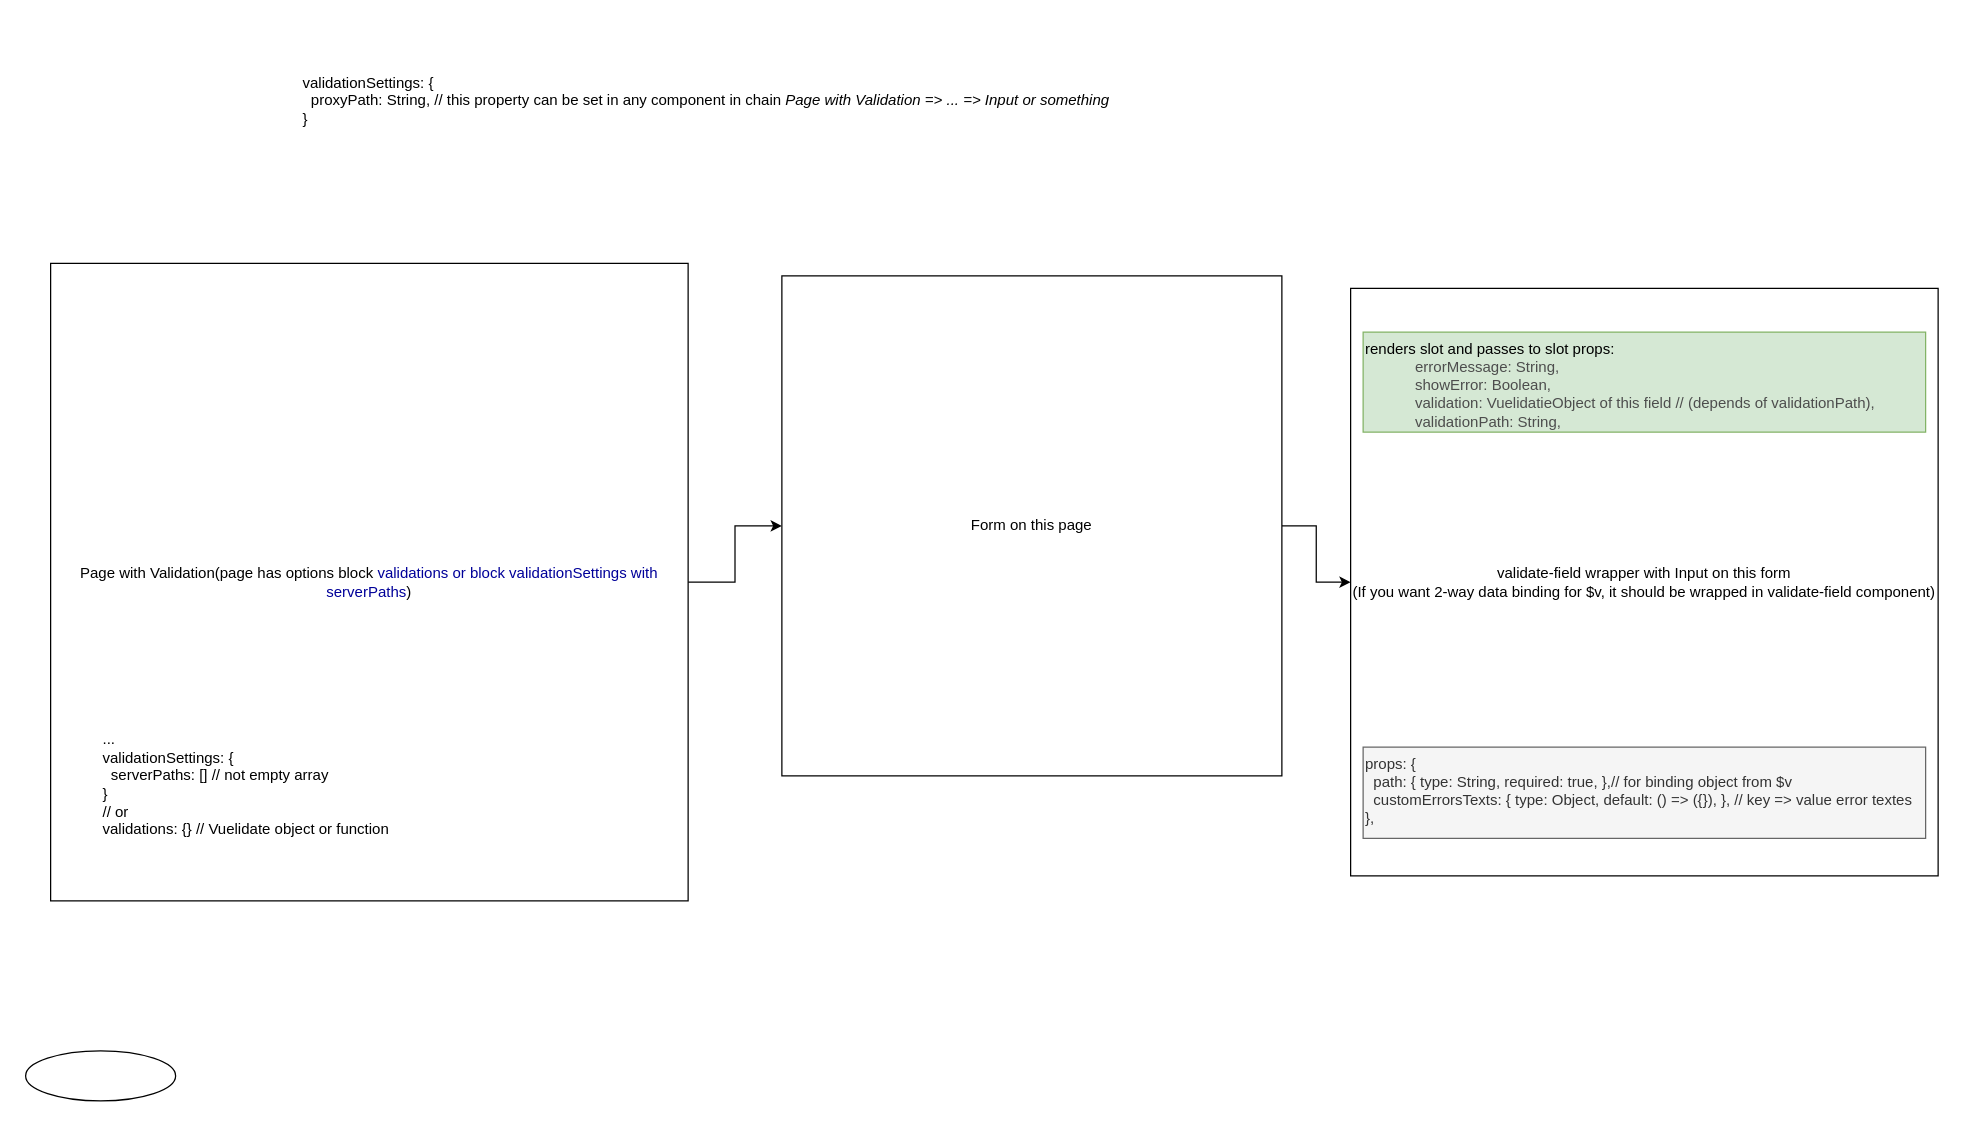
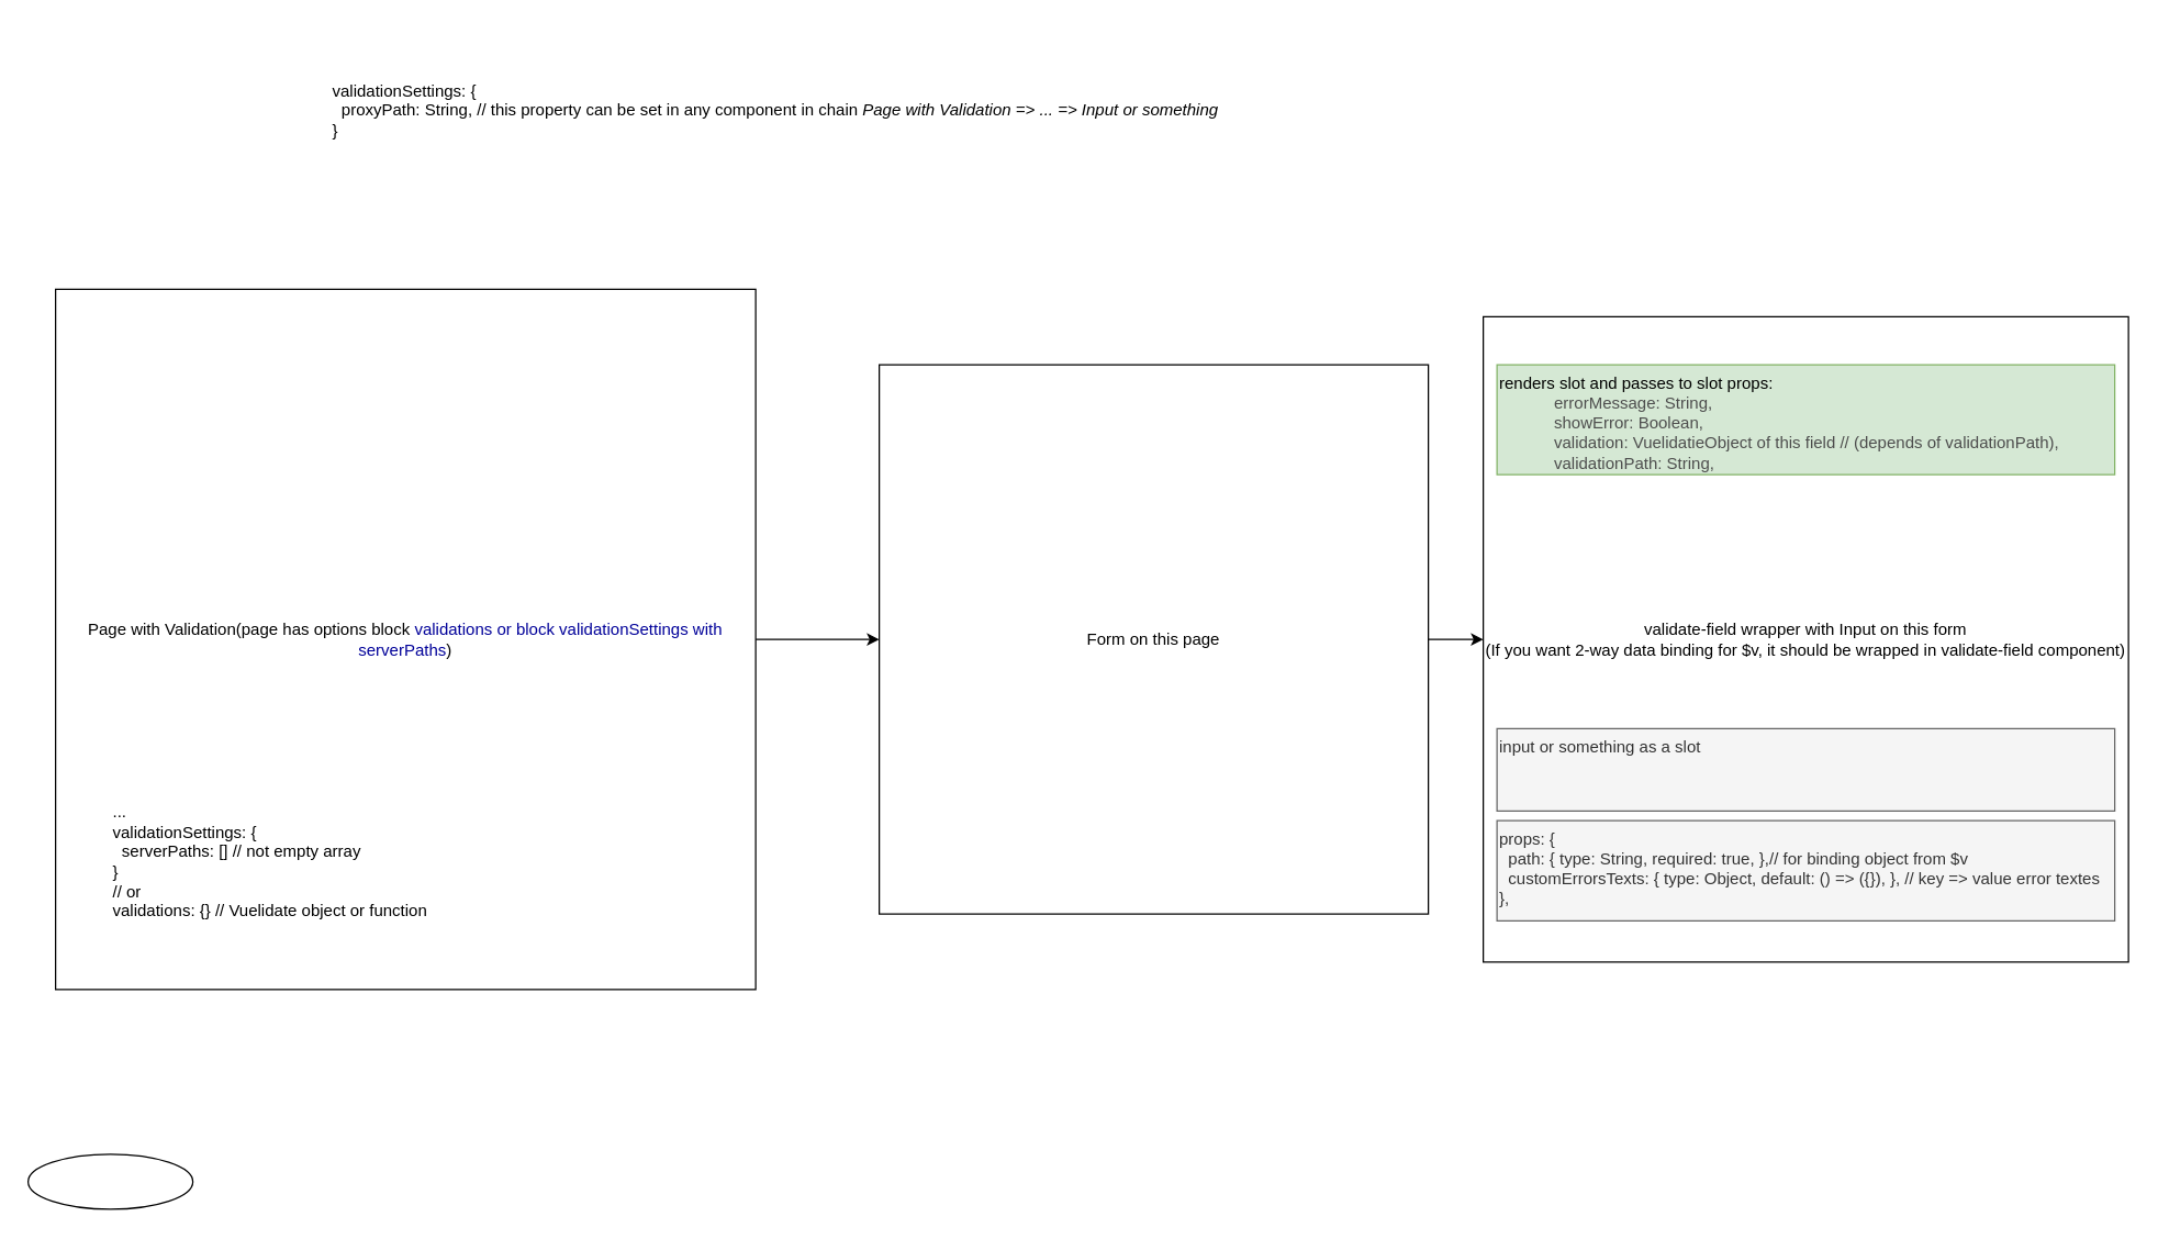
  <mxCell id="0" />
  <mxCell id="1" parent="0" />
  <mxCell id="2" value="" style="edgeStyle=orthogonalEdgeStyle;rounded=0;orthogonalLoop=1;jettySize=auto;html=1;" edge="1" parent="1" source="3" target="5"><mxGeometry relative="1" as="geometry" /></mxCell>
  <mxCell id="3" value="Page with Validation(page has options block &lt;font color=&quot;#000099&quot;&gt;validations or block validationSettings with serverPaths&lt;/font&gt;)" style="whiteSpace=wrap;html=1;aspect=fixed;" vertex="1" parent="1"><mxGeometry x="40" y="210" width="510" height="510" as="geometry" /></mxCell>
  <mxCell id="4" value="" style="edgeStyle=orthogonalEdgeStyle;rounded=0;orthogonalLoop=1;jettySize=auto;html=1;" edge="1" parent="1" source="5" target="6"><mxGeometry relative="1" as="geometry" /></mxCell>
- <mxCell id="5" value="Form on this page" style="whiteSpace=wrap;html=1;aspect=fixed;" vertex="1" parent="1"><mxGeometry x="625" y="220" width="400" height="400" as="geometry" /></mxCell>
+ <mxCell id="5" value="Form on this page" style="whiteSpace=wrap;html=1;aspect=fixed;" vertex="1" parent="1"><mxGeometry x="640" y="265" width="400" height="400" as="geometry" /></mxCell>
  <mxCell id="6" value="validate-field wrapper with Input on this form&lt;br&gt;(If you want 2-way data binding for $v, it should be wrapped in validate-field component)" style="whiteSpace=wrap;html=1;aspect=fixed;" vertex="1" parent="1"><mxGeometry x="1080" y="230" width="470" height="470" as="geometry" /></mxCell>
  <mxCell id="7" value="...&lt;br&gt;validationSettings: {&lt;br&gt;&amp;nbsp; serverPaths: [] // not empty array&lt;br&gt;}&lt;br&gt;// or&lt;br&gt;validations: {} // Vuelidate object or function" style="text;html=1;strokeColor=none;fillColor=none;align=left;verticalAlign=middle;whiteSpace=wrap;rounded=0;" vertex="1" parent="1"><mxGeometry x="80" y="574" width="280" height="106" as="geometry" /></mxCell>
  <mxCell id="8" value="props: {&lt;br&gt;&amp;nbsp; path: { type: String, required: true, },// for binding object from $v&lt;br&gt;&amp;nbsp; customErrorsTexts: { type: Object, default: () =&amp;gt; ({}), }, // key =&amp;gt; value error textes&lt;br&gt;}," style="text;html=1;fillColor=#f5f5f5;strokeColor=#666666;fontColor=#333333;" vertex="1" parent="1"><mxGeometry x="1090" y="597" width="450" height="73" as="geometry" /></mxCell>
+ <mxCell id="9" value="input or something as a slot" style="text;html=1;fillColor=#f5f5f5;strokeColor=#666666;fontColor=#333333;" vertex="1" parent="1"><mxGeometry x="1090" y="530" width="450" height="60" as="geometry" /></mxCell>
  <mxCell id="10" value="renders slot and passes to slot props:&lt;br&gt;&lt;blockquote style=&quot;margin: 0 0 0 40px ; border: none ; padding: 0px&quot;&gt;&lt;font color=&quot;#4d4d4d&quot;&gt;errorMessage: String,&amp;nbsp;&lt;br&gt;&lt;/font&gt;&lt;font color=&quot;#4d4d4d&quot;&gt;showError: Boolean,&amp;nbsp;&lt;br&gt;&lt;/font&gt;&lt;font color=&quot;#4d4d4d&quot;&gt;validation: VuelidatieObject of this field // (depends of validationPath),&amp;nbsp;&lt;br&gt;&lt;/font&gt;&lt;font color=&quot;#4d4d4d&quot;&gt;validationPath: String,&amp;nbsp;&lt;/font&gt;&lt;/blockquote&gt;" style="text;html=1;fillColor=#d5e8d4;strokeColor=#82b366;" vertex="1" parent="1"><mxGeometry x="1090" y="265" width="450" height="80" as="geometry" /></mxCell>
  <mxCell id="11" value="validationSettings: {&lt;br&gt;&amp;nbsp; proxyPath: String, // this property can be set in any component in chain &lt;i&gt;Page with Validation&amp;nbsp;=&amp;gt; ...&amp;nbsp;=&amp;gt; Input or something&lt;/i&gt;&lt;br&gt;}" style="text;html=1;strokeColor=none;fillColor=none;align=left;verticalAlign=middle;whiteSpace=wrap;rounded=0;" vertex="1" parent="1"><mxGeometry x="240" y="20" width="880" height="120" as="geometry" /></mxCell>
  <mxCell id="12" value="" style="ellipse;whiteSpace=wrap;html=1;" vertex="1" parent="1"><mxGeometry x="20" y="840" width="120" height="40" as="geometry" /></mxCell>
